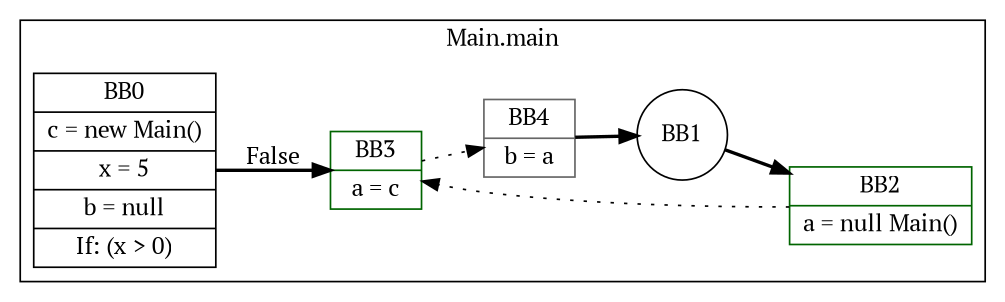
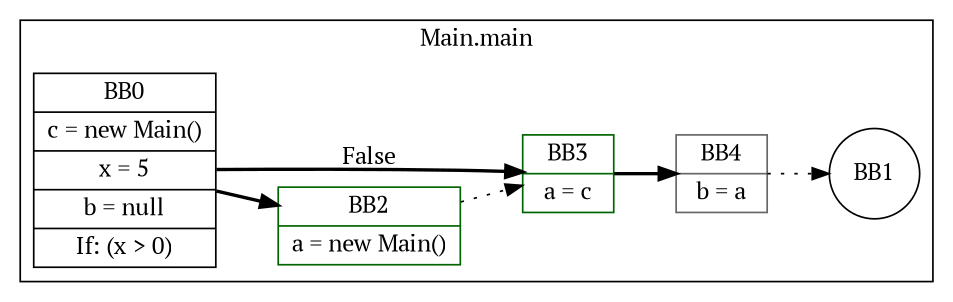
  digraph {
    fontname="PT Serif"
    rankdir=LR
    node [color=black fontname="PT Serif" shape=record]
    edge [fontname="PT Serif" style=bold]
    n1 [label="BB0|c = new Main()|x = 5|b = null|If: (x \> 0)"]
-   n2 [color=darkgreen label="BB2|a = null Main()"]
+   n2 [color=darkgreen label="BB2|a = new Main()"]
    n3 [color=darkgreen label="BB3|a = c"]
    n4 [color=gray40 label="BB4|b = a"]
    n5 [label=BB1 shape=circle]
    subgraph cluster_1 {
      label="Main.main"
      n1
      n2
      n3
      n4
      n5
    }
-   n5 -> n2
+   n1 -> n2
    n1 -> n3 [label=False]
    n2 -> n3 [style=dotted]
-   n3 -> n4 [style=dotted]
-   n4 -> n5
+   n3 -> n4
+   n4 -> n5 [style=dotted]
  }
